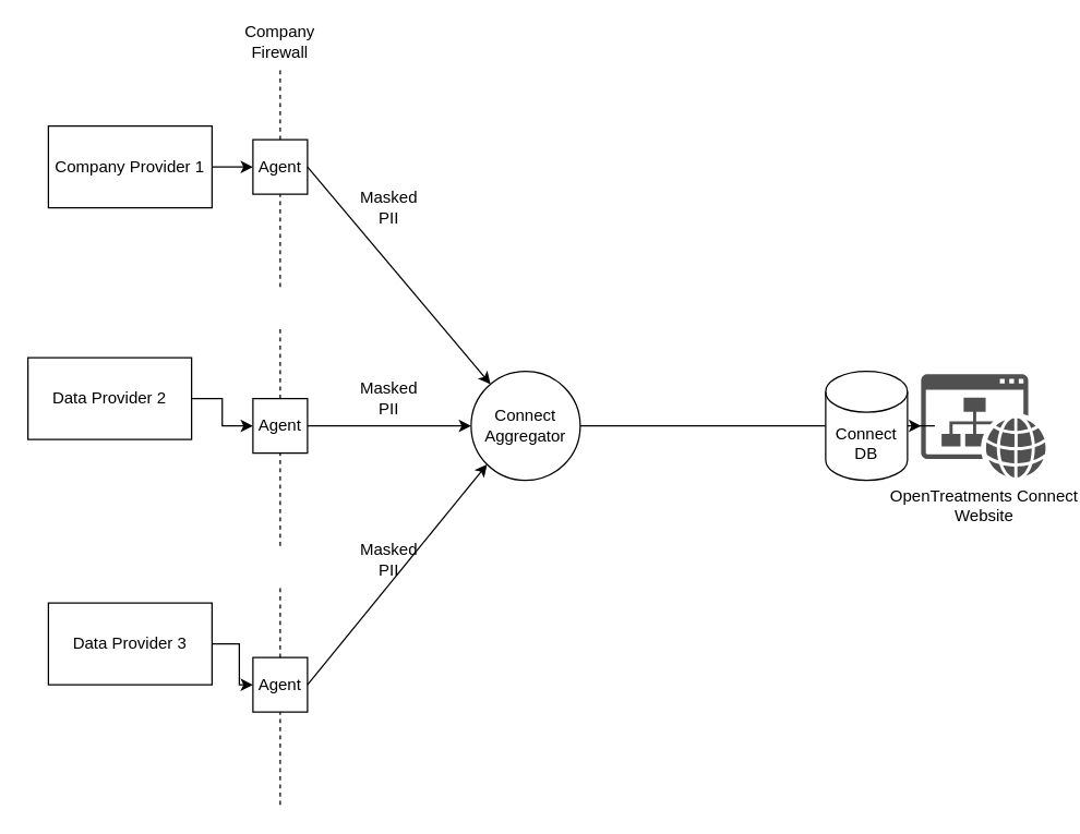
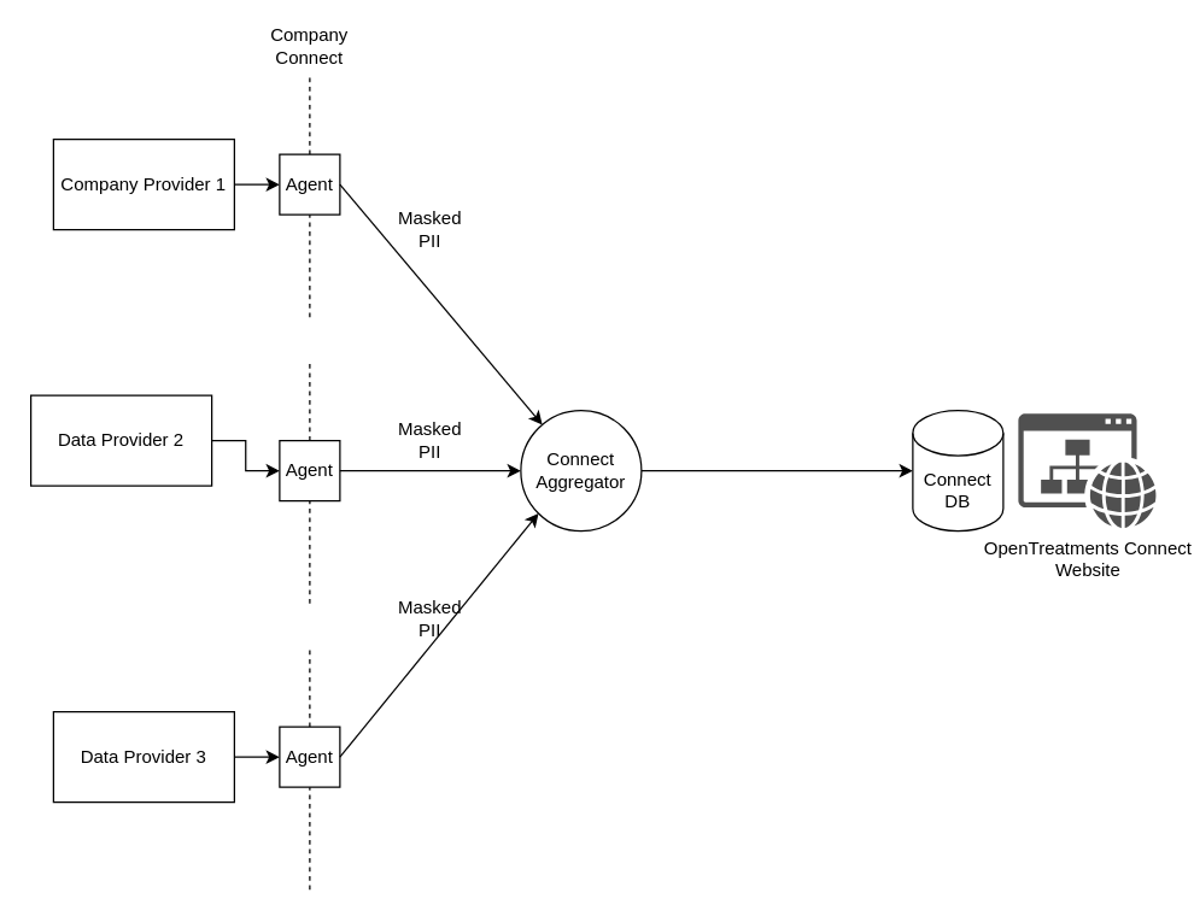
  <mxCell id="0" />
  <mxCell id="1" parent="0" />
  <mxCell id="2" value="" style="endArrow=none;dashed=1;html=1;" edge="1" parent="1" source="5"><mxGeometry width="50" height="50" relative="1" as="geometry"><mxPoint x="205" y="160" as="sourcePoint" /><mxPoint x="205" y="50" as="targetPoint" /></mxGeometry></mxCell>
  <mxCell id="3" value="" style="edgeStyle=orthogonalEdgeStyle;rounded=0;orthogonalLoop=1;jettySize=auto;html=1;" edge="1" parent="1" source="4" target="5"><mxGeometry relative="1" as="geometry" /></mxCell>
  <mxCell id="4" value="Company Provider 1" style="rounded=0;whiteSpace=wrap;html=1;" vertex="1" parent="1"><mxGeometry x="35" y="92" width="120" height="60" as="geometry" /></mxCell>
  <mxCell id="5" value="Agent" style="whiteSpace=wrap;html=1;aspect=fixed;" vertex="1" parent="1"><mxGeometry x="185" y="102" width="40" height="40" as="geometry" /></mxCell>
  <mxCell id="6" value="" style="endArrow=none;dashed=1;html=1;" edge="1" parent="1" target="5"><mxGeometry width="50" height="50" relative="1" as="geometry"><mxPoint x="205" y="210" as="sourcePoint" /><mxPoint x="205" y="80" as="targetPoint" /></mxGeometry></mxCell>
- <mxCell id="7" value="Company Firewall" style="text;html=1;strokeColor=none;fillColor=none;align=center;verticalAlign=middle;whiteSpace=wrap;rounded=0;" vertex="1" parent="1"><mxGeometry x="185" y="20" width="40" height="20" as="geometry" /></mxCell>
+ <mxCell id="7" value="Company Connect" style="text;html=1;strokeColor=none;fillColor=none;align=center;verticalAlign=middle;whiteSpace=wrap;rounded=0;" vertex="1" parent="1"><mxGeometry x="185" y="20" width="40" height="20" as="geometry" /></mxCell>
  <mxCell id="8" value="" style="endArrow=none;dashed=1;html=1;" edge="1" parent="1" source="11"><mxGeometry width="50" height="50" relative="1" as="geometry"><mxPoint x="205" y="350" as="sourcePoint" /><mxPoint x="205" y="240" as="targetPoint" /></mxGeometry></mxCell>
  <mxCell id="9" value="" style="edgeStyle=orthogonalEdgeStyle;rounded=0;orthogonalLoop=1;jettySize=auto;html=1;" edge="1" parent="1" source="10" target="11"><mxGeometry relative="1" as="geometry" /></mxCell>
  <mxCell id="10" value="Data Provider 2" style="rounded=0;whiteSpace=wrap;html=1;" vertex="1" parent="1"><mxGeometry x="20" y="262" width="120" height="60" as="geometry" /></mxCell>
  <mxCell id="11" value="Agent" style="whiteSpace=wrap;html=1;aspect=fixed;" vertex="1" parent="1"><mxGeometry x="185" y="292" width="40" height="40" as="geometry" /></mxCell>
  <mxCell id="12" value="" style="endArrow=none;dashed=1;html=1;" edge="1" parent="1" target="11"><mxGeometry width="50" height="50" relative="1" as="geometry"><mxPoint x="205" y="400" as="sourcePoint" /><mxPoint x="205" y="270" as="targetPoint" /></mxGeometry></mxCell>
  <mxCell id="13" value="" style="endArrow=none;dashed=1;html=1;" edge="1" parent="1" source="16"><mxGeometry width="50" height="50" relative="1" as="geometry"><mxPoint x="205" y="540" as="sourcePoint" /><mxPoint x="205" y="430" as="targetPoint" /></mxGeometry></mxCell>
  <mxCell id="14" value="" style="edgeStyle=orthogonalEdgeStyle;rounded=0;orthogonalLoop=1;jettySize=auto;html=1;" edge="1" parent="1" source="15" target="16"><mxGeometry relative="1" as="geometry" /></mxCell>
- <mxCell id="15" value="Data Provider 3" style="rounded=0;whiteSpace=wrap;html=1;" vertex="1" parent="1"><mxGeometry x="35" y="442" width="120" height="60" as="geometry" /></mxCell>
+ <mxCell id="15" value="Data Provider 3" style="rounded=0;whiteSpace=wrap;html=1;" vertex="1" parent="1"><mxGeometry x="35" y="472" width="120" height="60" as="geometry" /></mxCell>
  <mxCell id="16" value="Agent" style="whiteSpace=wrap;html=1;aspect=fixed;" vertex="1" parent="1"><mxGeometry x="185" y="482" width="40" height="40" as="geometry" /></mxCell>
  <mxCell id="17" value="" style="endArrow=none;dashed=1;html=1;" edge="1" parent="1" target="16"><mxGeometry width="50" height="50" relative="1" as="geometry"><mxPoint x="205" y="590" as="sourcePoint" /><mxPoint x="205" y="460" as="targetPoint" /></mxGeometry></mxCell>
- <mxCell id="18" value="" style="edgeStyle=orthogonalEdgeStyle;rounded=0;orthogonalLoop=1;jettySize=auto;html=1;endArrow=none;" edge="1" parent="1" source="19" target="28"><mxGeometry relative="1" as="geometry" /></mxCell>
+ <mxCell id="18" value="" style="edgeStyle=orthogonalEdgeStyle;rounded=0;orthogonalLoop=1;jettySize=auto;html=1;" edge="1" parent="1" source="19" target="28"><mxGeometry relative="1" as="geometry" /></mxCell>
  <mxCell id="19" value="Connect&lt;br&gt;Aggregator" style="ellipse;whiteSpace=wrap;html=1;aspect=fixed;" vertex="1" parent="1"><mxGeometry x="345" y="272" width="80" height="80" as="geometry" /></mxCell>
  <mxCell id="20" value="" style="endArrow=classic;html=1;exitX=1;exitY=0.5;exitDx=0;exitDy=0;" edge="1" parent="1" source="5" target="19"><mxGeometry width="50" height="50" relative="1" as="geometry"><mxPoint x="445" y="380" as="sourcePoint" /><mxPoint x="495" y="330" as="targetPoint" /></mxGeometry></mxCell>
  <mxCell id="21" value="" style="endArrow=classic;html=1;exitX=1;exitY=0.5;exitDx=0;exitDy=0;" edge="1" parent="1" source="11" target="19"><mxGeometry width="50" height="50" relative="1" as="geometry"><mxPoint x="235" y="132" as="sourcePoint" /><mxPoint x="396.716" y="293.716" as="targetPoint" /></mxGeometry></mxCell>
  <mxCell id="22" value="" style="endArrow=classic;html=1;exitX=1;exitY=0.5;exitDx=0;exitDy=0;entryX=0;entryY=1;entryDx=0;entryDy=0;" edge="1" parent="1" source="16" target="19"><mxGeometry width="50" height="50" relative="1" as="geometry"><mxPoint x="235" y="322" as="sourcePoint" /><mxPoint x="385" y="322" as="targetPoint" /></mxGeometry></mxCell>
  <mxCell id="23" value="Masked PII" style="text;html=1;strokeColor=none;fillColor=none;align=center;verticalAlign=middle;whiteSpace=wrap;rounded=0;" vertex="1" parent="1"><mxGeometry x="255" y="142" width="60" height="20" as="geometry" /></mxCell>
  <mxCell id="24" value="Masked PII" style="text;html=1;strokeColor=none;fillColor=none;align=center;verticalAlign=middle;whiteSpace=wrap;rounded=0;" vertex="1" parent="1"><mxGeometry x="255" y="282" width="60" height="20" as="geometry" /></mxCell>
  <mxCell id="25" value="Masked PII" style="text;html=1;strokeColor=none;fillColor=none;align=center;verticalAlign=middle;whiteSpace=wrap;rounded=0;" vertex="1" parent="1"><mxGeometry x="255" y="400" width="60" height="20" as="geometry" /></mxCell>
  <mxCell id="26" value="OpenTreatments Connect&lt;br&gt;Website" style="pointerEvents=1;shadow=0;dashed=0;html=1;strokeColor=none;fillColor=#505050;labelPosition=center;verticalLabelPosition=bottom;verticalAlign=top;outlineConnect=0;align=center;shape=mxgraph.office.concepts.website;" vertex="1" parent="1"><mxGeometry x="675" y="274" width="91.51" height="76" as="geometry" /></mxCell>
- <mxCell id="27" value="" style="edgeStyle=orthogonalEdgeStyle;rounded=0;orthogonalLoop=1;jettySize=auto;html=1;" edge="1" parent="1" source="28" target="26"><mxGeometry relative="1" as="geometry" /></mxCell>
  <mxCell id="28" value="Connect DB" style="shape=cylinder3;whiteSpace=wrap;html=1;boundedLbl=1;backgroundOutline=1;size=15;" vertex="1" parent="1"><mxGeometry x="605" y="272" width="60" height="80" as="geometry" /></mxCell>
